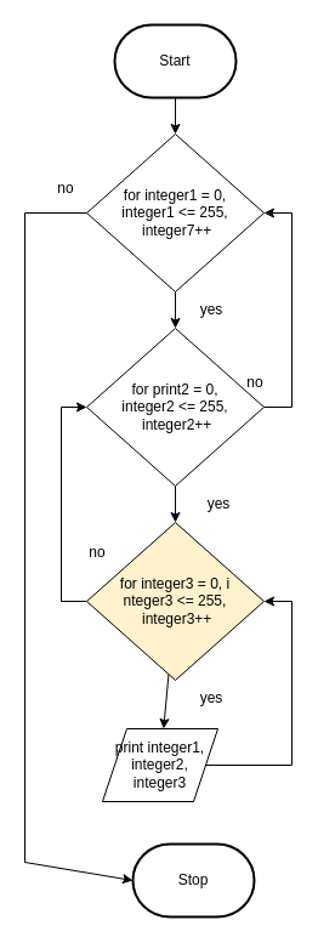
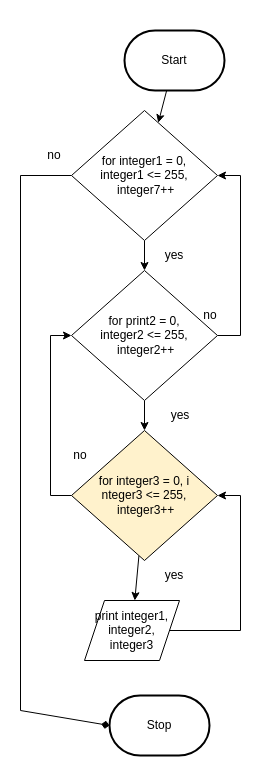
  <mxCell id="0" />
  <mxCell id="1" parent="0" />
  <mxCell id="2" value="" style="edgeStyle=none;html=1;" parent="1" source="3" target="7" edge="1"><mxGeometry relative="1" as="geometry" /></mxCell>
- <mxCell id="3" value="Start" style="strokeWidth=2;html=1;shape=mxgraph.flowchart.terminator;whiteSpace=wrap;" parent="1" vertex="1"><mxGeometry x="94" y="20" width="100" height="60" as="geometry" /></mxCell>
+ <mxCell id="3" value="Start" style="strokeWidth=2;html=1;shape=mxgraph.flowchart.terminator;whiteSpace=wrap;" parent="1" vertex="1"><mxGeometry x="124" y="30" width="100" height="60" as="geometry" /></mxCell>
  <mxCell id="4" value="Stop" style="strokeWidth=2;html=1;shape=mxgraph.flowchart.terminator;whiteSpace=wrap;rounded=1;" parent="1" vertex="1"><mxGeometry x="109" y="695" width="100" height="60" as="geometry" /></mxCell>
  <mxCell id="5" style="edgeStyle=none;html=1;entryX=0.5;entryY=0;entryDx=0;entryDy=0;" parent="1" source="7" target="10" edge="1"><mxGeometry relative="1" as="geometry" /></mxCell>
- <mxCell id="6" style="edgeStyle=none;rounded=0;html=1;entryX=0;entryY=0.5;entryDx=0;entryDy=0;entryPerimeter=0;" edge="1" parent="1" source="7" target="4"><mxGeometry relative="1" as="geometry"><Array as="points"><mxPoint x="20" y="175" /><mxPoint x="20" y="710" /></Array></mxGeometry></mxCell>
+ <mxCell id="6" style="edgeStyle=none;rounded=0;html=1;entryX=0;entryY=0.5;entryDx=0;entryDy=0;entryPerimeter=0;endArrow=diamond;" edge="1" parent="1" source="7" target="4"><mxGeometry relative="1" as="geometry"><Array as="points"><mxPoint x="20" y="175" /><mxPoint x="20" y="710" /></Array></mxGeometry></mxCell>
  <mxCell id="7" value="for integer1&amp;nbsp;= 0, &lt;br&gt;integer1 &amp;lt;= 255,&lt;br&gt;&amp;nbsp;integer7++" style="rhombus;whiteSpace=wrap;html=1;" parent="1" vertex="1"><mxGeometry x="71" y="110" width="146" height="130" as="geometry" /></mxCell>
  <mxCell id="8" value="" style="edgeStyle=none;html=1;" parent="1" source="10" target="13" edge="1"><mxGeometry relative="1" as="geometry" /></mxCell>
  <mxCell id="9" style="edgeStyle=none;rounded=0;html=1;entryX=1;entryY=0.5;entryDx=0;entryDy=0;" edge="1" parent="1" source="10" target="7"><mxGeometry relative="1" as="geometry"><Array as="points"><mxPoint x="240" y="335" /><mxPoint x="240" y="175" /></Array></mxGeometry></mxCell>
  <mxCell id="10" value="for print2 = 0, &lt;br&gt;integer2 &amp;lt;= 255,&lt;br&gt;&amp;nbsp;integer2++" style="rhombus;whiteSpace=wrap;html=1;" parent="1" vertex="1"><mxGeometry x="71" y="270" width="146" height="130" as="geometry" /></mxCell>
  <mxCell id="11" value="" style="edgeStyle=none;html=1;fontSize=8;" parent="1" source="13" target="15" edge="1"><mxGeometry relative="1" as="geometry" /></mxCell>
  <mxCell id="12" style="edgeStyle=none;rounded=0;html=1;entryX=0;entryY=0.5;entryDx=0;entryDy=0;" edge="1" parent="1" source="13" target="10"><mxGeometry relative="1" as="geometry"><Array as="points"><mxPoint x="50" y="495" /><mxPoint x="50" y="335" /></Array></mxGeometry></mxCell>
  <mxCell id="13" value="for integer3&amp;nbsp;= 0, i&lt;br&gt;nteger3 &amp;lt;= 255,&lt;br&gt;&amp;nbsp;integer3++" style="rhombus;whiteSpace=wrap;html=1;fillColor=#fff2cc;" parent="1" vertex="1"><mxGeometry x="71" y="430" width="146" height="130" as="geometry" /></mxCell>
  <mxCell id="14" style="edgeStyle=none;html=1;entryX=1;entryY=0.5;entryDx=0;entryDy=0;rounded=0;" edge="1" parent="1" source="15" target="13"><mxGeometry relative="1" as="geometry"><Array as="points"><mxPoint x="240" y="630" /><mxPoint x="240" y="495" /></Array></mxGeometry></mxCell>
  <mxCell id="15" value="&lt;font style=&quot;font-size: 12px&quot;&gt;print integer1, integer2, &lt;br&gt;integer3&lt;/font&gt;" style="shape=parallelogram;perimeter=parallelogramPerimeter;whiteSpace=wrap;html=1;fixedSize=1;fontSize=8;" parent="1" vertex="1"><mxGeometry x="84" y="600" width="95" height="60" as="geometry" /></mxCell>
  <mxCell id="16" value="yes" style="text;html=1;strokeColor=none;fillColor=none;align=center;verticalAlign=middle;whiteSpace=wrap;rounded=0;fontSize=12;" parent="1" vertex="1"><mxGeometry x="150" y="400" width="60" height="30" as="geometry" /></mxCell>
  <mxCell id="17" value="yes" style="text;html=1;strokeColor=none;fillColor=none;align=center;verticalAlign=middle;whiteSpace=wrap;rounded=0;fontSize=12;" parent="1" vertex="1"><mxGeometry x="144" y="240" width="60" height="30" as="geometry" /></mxCell>
  <mxCell id="18" value="yes" style="text;html=1;strokeColor=none;fillColor=none;align=center;verticalAlign=middle;whiteSpace=wrap;rounded=0;fontSize=12;" parent="1" vertex="1"><mxGeometry x="144" y="560" width="60" height="30" as="geometry" /></mxCell>
  <mxCell id="19" value="no" style="text;html=1;strokeColor=none;fillColor=none;align=center;verticalAlign=middle;whiteSpace=wrap;rounded=0;fontSize=12;" parent="1" vertex="1"><mxGeometry x="50" y="440" width="60" height="30" as="geometry" /></mxCell>
  <mxCell id="20" value="no" style="text;html=1;strokeColor=none;fillColor=none;align=center;verticalAlign=middle;whiteSpace=wrap;rounded=0;fontSize=12;" parent="1" vertex="1"><mxGeometry x="180" y="300" width="60" height="30" as="geometry" /></mxCell>
  <mxCell id="21" value="no" style="text;html=1;strokeColor=none;fillColor=none;align=center;verticalAlign=middle;whiteSpace=wrap;rounded=0;fontSize=12;" parent="1" vertex="1"><mxGeometry x="24" y="140" width="60" height="30" as="geometry" /></mxCell>
